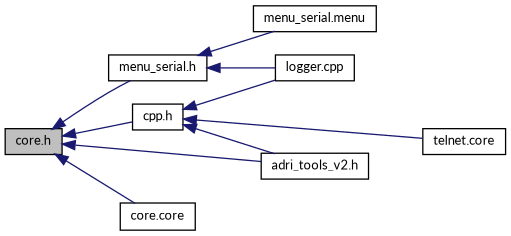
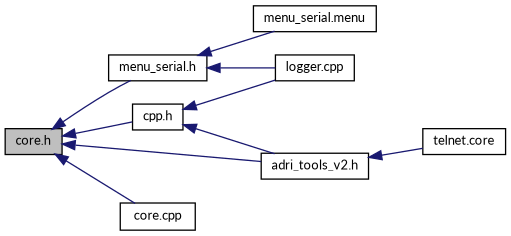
  digraph {
    fontname=Lato
    rankdir=LR
    node [color=black fillcolor=white fontname=Lato fontsize=10 shape=record style=filled]
    edge [color=midnightblue dir=back fontname=Lato fontsize=10 labelfontname=Helvetica labelfontsize=10 style=solid]
    n1 [fillcolor=grey75 fontcolor=black height=0.2 label="core.h" width=0.4]
    n2 [height=0.2 label="adri_tools_v2.h" width=0.4]
    n3 [height=0.2 label="menu_serial.h" width=0.4]
    n4 [height=0.2 label="cpp.h" width=0.4]
-   n5 [height=0.2 label="core.core" width=0.4]
+   n5 [height=0.2 label="core.cpp" width=0.4]
    n6 [height=0.2 label="telnet.core" width=0.4]
    n7 [height=0.2 label="menu_serial.menu" width=0.4]
    n8 [height=0.2 label="logger.cpp" width=0.4]
    n1 -> n2
    n1 -> n3
    n1 -> n4
    n1 -> n5
-   n4 -> n6
+   n2 -> n6
    n3 -> n7
    n3 -> n8
    n4 -> n2
    n4 -> n8
  }
